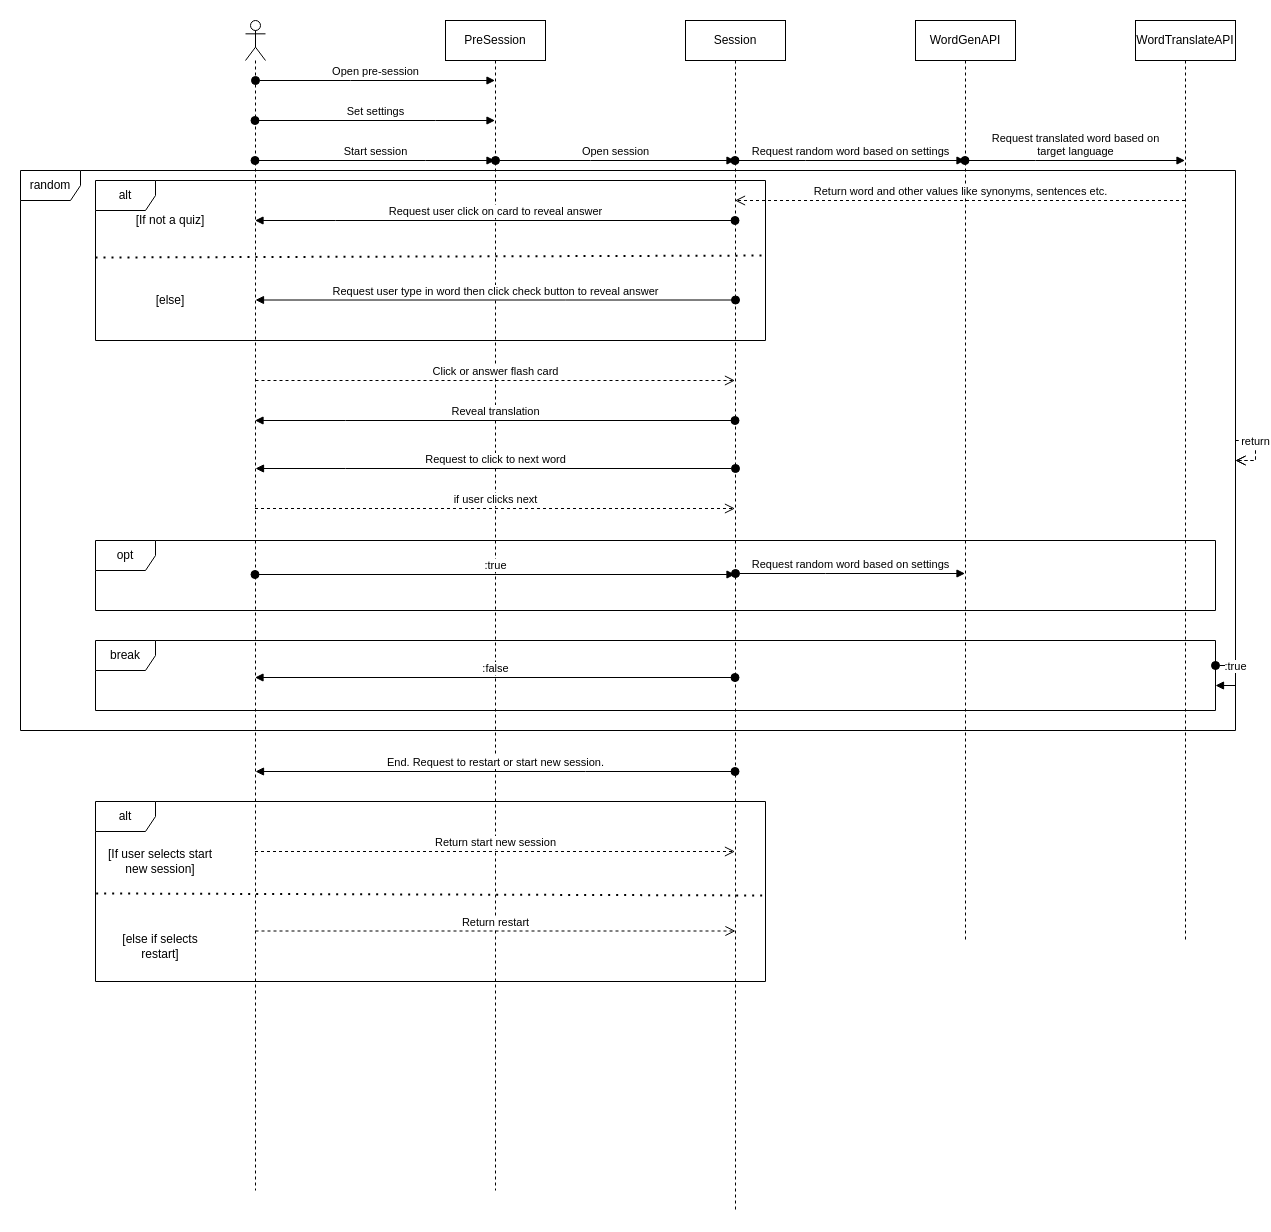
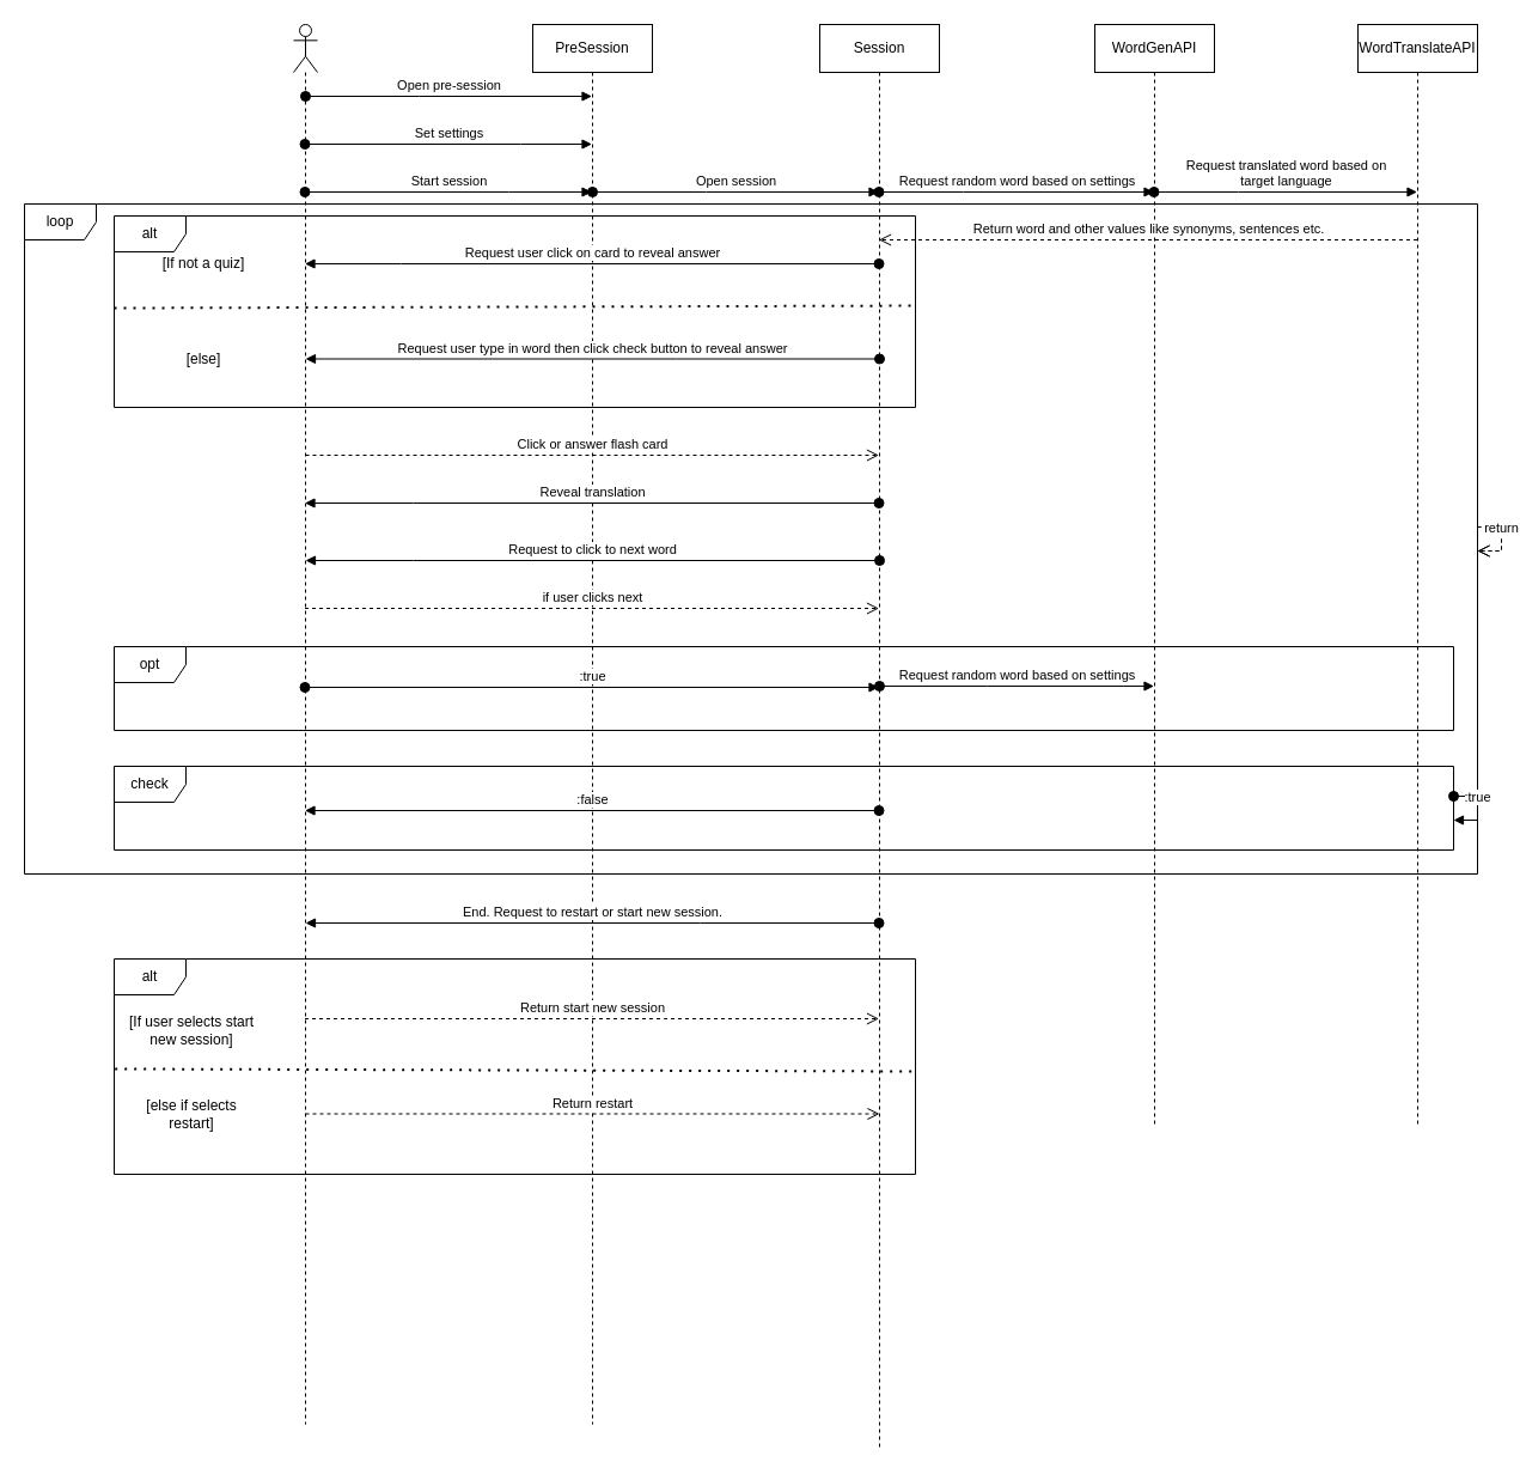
  <mxCell id="0" />
  <mxCell id="1" parent="0" />
  <mxCell id="2" value="" style="shape=umlLifeline;perimeter=lifelinePerimeter;whiteSpace=wrap;html=1;container=1;dropTarget=0;collapsible=0;recursiveResize=0;outlineConnect=0;portConstraint=eastwest;newEdgeStyle={&quot;edgeStyle&quot;:&quot;elbowEdgeStyle&quot;,&quot;elbow&quot;:&quot;vertical&quot;,&quot;curved&quot;:0,&quot;rounded&quot;:0};participant=umlActor;" parent="1" vertex="1"><mxGeometry x="245" y="20" width="20" height="1170" as="geometry" /></mxCell>
  <mxCell id="3" value="PreSession" style="shape=umlLifeline;perimeter=lifelinePerimeter;whiteSpace=wrap;html=1;container=1;dropTarget=0;collapsible=0;recursiveResize=0;outlineConnect=0;portConstraint=eastwest;newEdgeStyle={&quot;edgeStyle&quot;:&quot;elbowEdgeStyle&quot;,&quot;elbow&quot;:&quot;vertical&quot;,&quot;curved&quot;:0,&quot;rounded&quot;:0};" parent="1" vertex="1"><mxGeometry x="445" y="20" width="100" height="1170" as="geometry" /></mxCell>
  <mxCell id="4" value="Open pre-session" style="html=1;verticalAlign=bottom;startArrow=oval;startFill=1;endArrow=block;startSize=8;edgeStyle=elbowEdgeStyle;elbow=vertical;curved=0;rounded=0;" parent="1" target="3" edge="1"><mxGeometry width="60" relative="1" as="geometry"><mxPoint x="255" y="80" as="sourcePoint" /><mxPoint x="315" y="80" as="targetPoint" /></mxGeometry></mxCell>
  <mxCell id="5" value="Set settings" style="html=1;verticalAlign=bottom;startArrow=oval;startFill=1;endArrow=block;startSize=8;edgeStyle=elbowEdgeStyle;elbow=vertical;curved=0;rounded=0;" parent="1" source="2" target="3" edge="1"><mxGeometry width="60" relative="1" as="geometry"><mxPoint x="275" y="140" as="sourcePoint" /><mxPoint x="615" y="220" as="targetPoint" /><Array as="points"><mxPoint x="435" y="120" /><mxPoint x="445" y="110" /><mxPoint x="425" y="160" /><mxPoint x="445" y="130" /></Array></mxGeometry></mxCell>
  <mxCell id="6" value="Session" style="shape=umlLifeline;perimeter=lifelinePerimeter;whiteSpace=wrap;html=1;container=1;dropTarget=0;collapsible=0;recursiveResize=0;outlineConnect=0;portConstraint=eastwest;newEdgeStyle={&quot;edgeStyle&quot;:&quot;elbowEdgeStyle&quot;,&quot;elbow&quot;:&quot;vertical&quot;,&quot;curved&quot;:0,&quot;rounded&quot;:0};" parent="1" vertex="1"><mxGeometry x="685" y="20" width="100" height="1190" as="geometry" /></mxCell>
  <mxCell id="7" value="Start session" style="html=1;verticalAlign=bottom;startArrow=oval;startFill=1;endArrow=block;startSize=8;edgeStyle=elbowEdgeStyle;elbow=vertical;curved=0;rounded=0;" parent="1" source="2" target="3" edge="1"><mxGeometry width="60" relative="1" as="geometry"><mxPoint x="275" y="330" as="sourcePoint" /><mxPoint x="615" y="220" as="targetPoint" /><Array as="points"><mxPoint x="425" y="160" /></Array></mxGeometry></mxCell>
  <mxCell id="8" value="&lt;div&gt;Open session&lt;/div&gt;" style="html=1;verticalAlign=bottom;startArrow=oval;startFill=1;endArrow=block;startSize=8;edgeStyle=elbowEdgeStyle;elbow=vertical;curved=0;rounded=0;" parent="1" target="6" edge="1"><mxGeometry width="60" relative="1" as="geometry"><mxPoint x="495" y="160" as="sourcePoint" /><mxPoint x="615" y="220" as="targetPoint" /></mxGeometry></mxCell>
  <mxCell id="9" value="WordGenAPI" style="shape=umlLifeline;perimeter=lifelinePerimeter;whiteSpace=wrap;html=1;container=1;dropTarget=0;collapsible=0;recursiveResize=0;outlineConnect=0;portConstraint=eastwest;newEdgeStyle={&quot;edgeStyle&quot;:&quot;elbowEdgeStyle&quot;,&quot;elbow&quot;:&quot;vertical&quot;,&quot;curved&quot;:0,&quot;rounded&quot;:0};" parent="1" vertex="1"><mxGeometry x="915" y="20" width="100" height="920" as="geometry" /></mxCell>
  <mxCell id="10" value="WordTranslateAPI" style="shape=umlLifeline;perimeter=lifelinePerimeter;whiteSpace=wrap;html=1;container=1;dropTarget=0;collapsible=0;recursiveResize=0;outlineConnect=0;portConstraint=eastwest;newEdgeStyle={&quot;edgeStyle&quot;:&quot;elbowEdgeStyle&quot;,&quot;elbow&quot;:&quot;vertical&quot;,&quot;curved&quot;:0,&quot;rounded&quot;:0};" parent="1" vertex="1"><mxGeometry x="1135" y="20" width="100" height="920" as="geometry" /></mxCell>
  <mxCell id="11" value="Request random word based on settings" style="html=1;verticalAlign=bottom;startArrow=oval;startFill=1;endArrow=block;startSize=8;edgeStyle=elbowEdgeStyle;elbow=vertical;curved=0;rounded=0;" parent="1" source="6" target="9" edge="1"><mxGeometry width="60" relative="1" as="geometry"><mxPoint x="835" y="150" as="sourcePoint" /><mxPoint x="895" y="150" as="targetPoint" /><Array as="points"><mxPoint x="805" y="160" /></Array></mxGeometry></mxCell>
  <mxCell id="12" value="&lt;div&gt;Request translated word based on &lt;br&gt;&lt;/div&gt;&lt;div&gt;target language&lt;br&gt;&lt;/div&gt;" style="html=1;verticalAlign=bottom;startArrow=oval;startFill=1;endArrow=block;startSize=8;edgeStyle=elbowEdgeStyle;elbow=vertical;curved=0;rounded=0;" parent="1" source="9" target="10" edge="1"><mxGeometry width="60" relative="1" as="geometry"><mxPoint x="915" y="240" as="sourcePoint" /><mxPoint x="975" y="240" as="targetPoint" /><Array as="points"><mxPoint x="1035" y="160" /><mxPoint x="995" y="150" /></Array><mxPoint as="offset" /></mxGeometry></mxCell>
  <mxCell id="13" value="Return word and other values like synonyms, sentences etc." style="html=1;verticalAlign=bottom;endArrow=open;dashed=1;endSize=8;edgeStyle=elbowEdgeStyle;elbow=vertical;curved=0;rounded=0;" parent="1" source="10" target="6" edge="1"><mxGeometry relative="1" as="geometry"><mxPoint x="825" y="240" as="sourcePoint" /><mxPoint x="745" y="240" as="targetPoint" /><Array as="points"><mxPoint x="815" y="200" /></Array></mxGeometry></mxCell>
  <mxCell id="14" value="Request user click on card to reveal answer" style="html=1;verticalAlign=bottom;startArrow=oval;startFill=1;endArrow=block;startSize=8;edgeStyle=elbowEdgeStyle;elbow=vertical;curved=0;rounded=0;" parent="1" source="6" target="2" edge="1"><mxGeometry width="60" relative="1" as="geometry"><mxPoint x="615" y="230" as="sourcePoint" /><mxPoint x="675" y="230" as="targetPoint" /><Array as="points"><mxPoint x="335" y="220" /><mxPoint x="565" y="200" /></Array></mxGeometry></mxCell>
  <mxCell id="15" value="alt" style="shape=umlFrame;whiteSpace=wrap;html=1;pointerEvents=0;" parent="1" vertex="1"><mxGeometry x="95" y="180" width="670" height="160" as="geometry" /></mxCell>
  <mxCell id="16" value="" style="endArrow=none;dashed=1;html=1;dashPattern=1 3;strokeWidth=2;rounded=0;entryX=1.003;entryY=0.469;entryDx=0;entryDy=0;entryPerimeter=0;" parent="1" target="15" edge="1"><mxGeometry width="50" height="50" relative="1" as="geometry"><mxPoint x="95" y="257" as="sourcePoint" /><mxPoint x="215" y="260" as="targetPoint" /></mxGeometry></mxCell>
  <mxCell id="17" value="[If not a quiz]" style="text;html=1;strokeColor=none;fillColor=none;align=center;verticalAlign=middle;whiteSpace=wrap;rounded=0;" parent="1" vertex="1"><mxGeometry x="115" y="200" width="110" height="40" as="geometry" /></mxCell>
  <mxCell id="18" value="[else]" style="text;html=1;strokeColor=none;fillColor=none;align=center;verticalAlign=middle;whiteSpace=wrap;rounded=0;" parent="1" vertex="1"><mxGeometry x="115" y="280" width="110" height="40" as="geometry" /></mxCell>
  <mxCell id="19" value="Request user type in word then click check button to reveal answer" style="html=1;verticalAlign=bottom;startArrow=oval;startFill=1;endArrow=block;startSize=8;edgeStyle=elbowEdgeStyle;elbow=vertical;curved=0;rounded=0;" parent="1" edge="1"><mxGeometry width="60" relative="1" as="geometry"><mxPoint x="735" y="299.5" as="sourcePoint" /><mxPoint x="255" y="299.5" as="targetPoint" /><Array as="points"><mxPoint x="565" y="299.5" /></Array></mxGeometry></mxCell>
  <mxCell id="20" value="Click or answer flash card" style="html=1;verticalAlign=bottom;endArrow=open;dashed=1;endSize=8;edgeStyle=elbowEdgeStyle;elbow=vertical;curved=0;rounded=0;" parent="1" target="6" edge="1"><mxGeometry relative="1" as="geometry"><mxPoint x="255" y="380" as="sourcePoint" /><mxPoint x="225" y="390" as="targetPoint" /></mxGeometry></mxCell>
  <mxCell id="21" value="Reveal translation" style="html=1;verticalAlign=bottom;startArrow=oval;startFill=1;endArrow=block;startSize=8;edgeStyle=elbowEdgeStyle;elbow=vertical;curved=0;rounded=0;" parent="1" source="6" target="2" edge="1"><mxGeometry width="60" relative="1" as="geometry"><mxPoint x="495" y="310" as="sourcePoint" /><mxPoint x="305" y="520" as="targetPoint" /><Array as="points"><mxPoint x="345" y="420" /></Array></mxGeometry></mxCell>
  <mxCell id="22" value="Request to click to next word" style="html=1;verticalAlign=bottom;startArrow=oval;startFill=1;endArrow=block;startSize=8;edgeStyle=elbowEdgeStyle;elbow=vertical;curved=0;rounded=0;" parent="1" edge="1"><mxGeometry width="60" relative="1" as="geometry"><mxPoint x="735" y="468" as="sourcePoint" /><mxPoint x="255" y="468" as="targetPoint" /><Array as="points"><mxPoint x="345" y="468" /></Array><mxPoint as="offset" /></mxGeometry></mxCell>
  <mxCell id="23" value="opt" style="shape=umlFrame;whiteSpace=wrap;html=1;pointerEvents=0;" parent="1" vertex="1"><mxGeometry x="95" y="540" width="1120" height="70" as="geometry" /></mxCell>
  <mxCell id="24" value="[If user selects start new session]" style="text;html=1;strokeColor=none;fillColor=none;align=center;verticalAlign=middle;whiteSpace=wrap;rounded=0;" parent="1" vertex="1"><mxGeometry x="105" y="841" width="110" height="40" as="geometry" /></mxCell>
  <mxCell id="25" value="End. Request to restart or start new session." style="html=1;verticalAlign=bottom;startArrow=oval;startFill=1;endArrow=block;startSize=8;edgeStyle=elbowEdgeStyle;elbow=vertical;curved=0;rounded=0;" parent="1" edge="1"><mxGeometry width="60" relative="1" as="geometry"><mxPoint x="734.5" y="771" as="sourcePoint" /><mxPoint x="255" y="771" as="targetPoint" /><Array as="points"><mxPoint x="585" y="771" /></Array></mxGeometry></mxCell>
  <mxCell id="26" value="alt" style="shape=umlFrame;whiteSpace=wrap;html=1;pointerEvents=0;" parent="1" vertex="1"><mxGeometry x="95" y="801" width="670" height="180" as="geometry" /></mxCell>
- <mxCell id="27" value="[else if selects restart]" style="text;html=1;strokeColor=none;fillColor=none;align=center;verticalAlign=middle;whiteSpace=wrap;rounded=0;" parent="1" vertex="1"><mxGeometry x="105" y="926" width="110" height="40" as="geometry" /></mxCell>
+ <mxCell id="27" value="[else if selects restart]" style="text;html=1;strokeColor=none;fillColor=none;align=center;verticalAlign=middle;whiteSpace=wrap;rounded=0;" parent="1" vertex="1"><mxGeometry x="105" y="911" width="110" height="40" as="geometry" /></mxCell>
  <mxCell id="28" value="" style="endArrow=none;dashed=1;html=1;dashPattern=1 3;strokeWidth=2;rounded=0;exitX=0.001;exitY=0.511;exitDx=0;exitDy=0;exitPerimeter=0;" parent="1" source="26" edge="1"><mxGeometry width="50" height="50" relative="1" as="geometry"><mxPoint x="75" y="931" as="sourcePoint" /><mxPoint x="765" y="895" as="targetPoint" /></mxGeometry></mxCell>
  <mxCell id="29" value="Return start new session" style="html=1;verticalAlign=bottom;endArrow=open;dashed=1;endSize=8;edgeStyle=elbowEdgeStyle;elbow=vertical;curved=0;rounded=0;" parent="1" edge="1"><mxGeometry relative="1" as="geometry"><mxPoint x="254.5" y="851" as="sourcePoint" /><mxPoint x="734.5" y="851" as="targetPoint" /><Array as="points"><mxPoint x="555" y="851" /></Array></mxGeometry></mxCell>
  <mxCell id="30" value="Return restart" style="html=1;verticalAlign=bottom;endArrow=open;dashed=1;endSize=8;edgeStyle=elbowEdgeStyle;elbow=vertical;curved=0;rounded=0;" parent="1" edge="1"><mxGeometry relative="1" as="geometry"><mxPoint x="255" y="930.5" as="sourcePoint" /><mxPoint x="735" y="930.5" as="targetPoint" /><Array as="points"><mxPoint x="555" y="930.5" /></Array></mxGeometry></mxCell>
- <mxCell id="31" value="random" style="shape=umlFrame;whiteSpace=wrap;html=1;pointerEvents=0;" vertex="1" parent="1"><mxGeometry x="20" y="170" width="1215" height="560" as="geometry" /></mxCell>
- <mxCell id="32" value="break" style="shape=umlFrame;whiteSpace=wrap;html=1;pointerEvents=0;" vertex="1" parent="1"><mxGeometry x="95" y="640" width="1120" height="70" as="geometry" /></mxCell>
+ <mxCell id="31" value="loop" style="shape=umlFrame;whiteSpace=wrap;html=1;pointerEvents=0;" vertex="1" parent="1"><mxGeometry x="20" y="170" width="1215" height="560" as="geometry" /></mxCell>
+ <mxCell id="32" value="check" style="shape=umlFrame;whiteSpace=wrap;html=1;pointerEvents=0;" vertex="1" parent="1"><mxGeometry x="95" y="640" width="1120" height="70" as="geometry" /></mxCell>
  <mxCell id="33" value="return" style="html=1;verticalAlign=bottom;endArrow=open;dashed=1;endSize=8;edgeStyle=elbowEdgeStyle;elbow=vertical;curved=0;rounded=0;" edge="1" parent="1" source="31" target="31"><mxGeometry relative="1" as="geometry"><mxPoint x="255" y="510" as="sourcePoint" /><mxPoint x="175" y="510" as="targetPoint" /></mxGeometry></mxCell>
  <mxCell id="34" value="return" style="html=1;verticalAlign=bottom;endArrow=open;dashed=1;endSize=8;edgeStyle=elbowEdgeStyle;elbow=vertical;curved=0;rounded=0;" edge="1" parent="1" source="31" target="31"><mxGeometry relative="1" as="geometry"><mxPoint x="245" y="510" as="sourcePoint" /><mxPoint y="510" as="targetPoint" x="165" /></mxGeometry></mxCell>
  <mxCell id="35" value="if user clicks next" style="html=1;verticalAlign=bottom;endArrow=open;dashed=1;endSize=8;edgeStyle=elbowEdgeStyle;elbow=vertical;curved=0;rounded=0;" edge="1" parent="1"><mxGeometry relative="1" as="geometry"><mxPoint x="254.5" y="508" as="sourcePoint" /><mxPoint x="734.5" y="508" as="targetPoint" /></mxGeometry></mxCell>
  <mxCell id="36" value="Request random word based on settings" style="html=1;verticalAlign=bottom;startArrow=oval;startFill=1;endArrow=block;startSize=8;edgeStyle=elbowEdgeStyle;elbow=vertical;curved=0;rounded=0;" edge="1" parent="1" target="9"><mxGeometry width="60" relative="1" as="geometry"><mxPoint x="735" y="573" as="sourcePoint" /><mxPoint x="734.5" y="573" as="targetPoint" /></mxGeometry></mxCell>
  <mxCell id="37" value=":true" style="html=1;verticalAlign=bottom;startArrow=oval;startFill=1;endArrow=block;startSize=8;edgeStyle=elbowEdgeStyle;elbow=vertical;curved=0;rounded=0;" edge="1" parent="1"><mxGeometry width="60" relative="1" as="geometry"><mxPoint x="254.5" y="574" as="sourcePoint" /><mxPoint x="734.5" y="574" as="targetPoint" /></mxGeometry></mxCell>
  <mxCell id="38" value=":true" style="html=1;verticalAlign=bottom;startArrow=oval;startFill=1;endArrow=block;startSize=8;edgeStyle=elbowEdgeStyle;elbow=vertical;curved=0;rounded=0;" edge="1" parent="1" source="32" target="32"><mxGeometry width="60" relative="1" as="geometry"><mxPoint x="260.5" y="671" as="sourcePoint" /><mxPoint x="740.5" y="671" as="targetPoint" /><Array as="points"><mxPoint x="355" y="680" /></Array></mxGeometry></mxCell>
  <mxCell id="39" value=":false" style="html=1;verticalAlign=bottom;startArrow=oval;startFill=1;endArrow=block;startSize=8;edgeStyle=elbowEdgeStyle;elbow=vertical;curved=0;rounded=0;" edge="1" parent="1"><mxGeometry width="60" relative="1" as="geometry"><mxPoint x="734.5" y="677" as="sourcePoint" /><mxPoint x="254.5" y="677" as="targetPoint" /></mxGeometry></mxCell>
